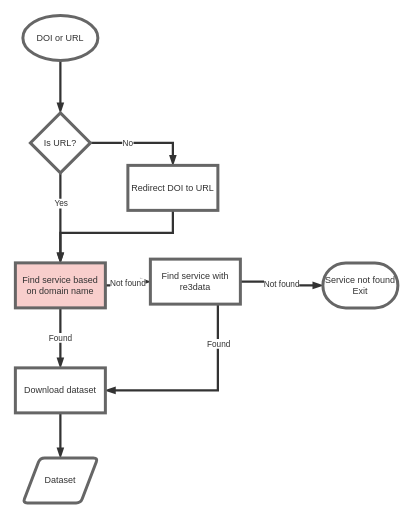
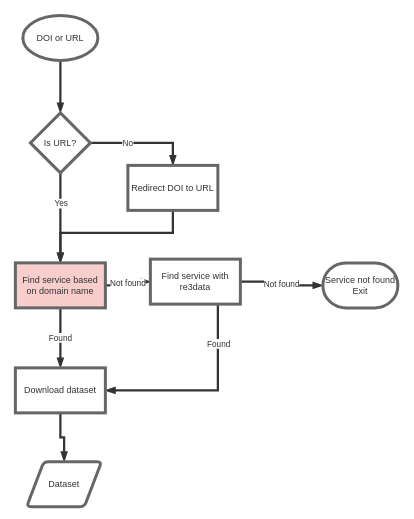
  <mxCell id="0" />
  <mxCell id="1" parent="0" />
  <mxCell id="2" value="" style="edgeStyle=orthogonalEdgeStyle;rounded=0;orthogonalLoop=1;jettySize=auto;html=1;fontColor=#333333;strokeColor=#333333;strokeWidth=3;endArrow=blockThin;endFill=1;" edge="1" parent="1" source="3" target="7"><mxGeometry relative="1" as="geometry" /></mxCell>
  <mxCell id="3" value="DOI or URL" style="strokeWidth=4;html=1;shape=mxgraph.flowchart.start_1;whiteSpace=wrap;strokeColor=#666666;fontColor=#333333;" vertex="1" parent="1"><mxGeometry x="30" y="20" width="100" height="60" as="geometry" /></mxCell>
  <mxCell id="4" value="No" style="edgeStyle=orthogonalEdgeStyle;rounded=0;orthogonalLoop=1;jettySize=auto;html=1;entryX=0.5;entryY=0;entryDx=0;entryDy=0;fontColor=#333333;strokeColor=#333333;strokeWidth=3;endArrow=blockThin;endFill=1;" edge="1" parent="1" source="7" target="9"><mxGeometry x="-0.286" relative="1" as="geometry"><Array as="points"><mxPoint x="230" y="190" /></Array><mxPoint as="offset" /></mxGeometry></mxCell>
  <mxCell id="5" value="" style="edgeStyle=orthogonalEdgeStyle;rounded=0;orthogonalLoop=1;jettySize=auto;html=1;fontColor=#333333;strokeColor=#333333;strokeWidth=3;endArrow=blockThin;endFill=1;" edge="1" parent="1" source="7" target="12"><mxGeometry relative="1" as="geometry" /></mxCell>
  <mxCell id="6" value="Yes" style="edgeLabel;html=1;align=center;verticalAlign=middle;resizable=0;points=[];fontColor=#333333;" vertex="1" connectable="0" parent="5"><mxGeometry x="-0.204" y="-1" relative="1" as="geometry"><mxPoint x="1" y="-8" as="offset" /></mxGeometry></mxCell>
  <mxCell id="7" value="Is URL?" style="rhombus;whiteSpace=wrap;html=1;strokeWidth=4;strokeColor=#666666;fontColor=#333333;" vertex="1" parent="1"><mxGeometry x="40" y="150" width="80" height="80" as="geometry" /></mxCell>
  <mxCell id="8" style="edgeStyle=orthogonalEdgeStyle;rounded=0;orthogonalLoop=1;jettySize=auto;html=1;entryX=0.5;entryY=0;entryDx=0;entryDy=0;fontColor=#333333;strokeColor=#333333;strokeWidth=3;endArrow=blockThin;endFill=1;" edge="1" parent="1" source="9" target="12"><mxGeometry relative="1" as="geometry"><Array as="points"><mxPoint x="230" y="310" /><mxPoint x="80" y="310" /></Array></mxGeometry></mxCell>
  <mxCell id="9" value="Redirect DOI to URL" style="whiteSpace=wrap;html=1;strokeWidth=4;strokeColor=#666666;fontColor=#333333;" vertex="1" parent="1"><mxGeometry x="170" y="220" width="120" height="60" as="geometry" /></mxCell>
  <mxCell id="10" value="Not found" style="edgeStyle=orthogonalEdgeStyle;rounded=0;orthogonalLoop=1;jettySize=auto;html=1;fontColor=#333333;strokeColor=#333333;strokeWidth=3;endArrow=blockThin;endFill=1;" edge="1" parent="1" source="12" target="16"><mxGeometry relative="1" as="geometry" /></mxCell>
  <mxCell id="11" value="Found" style="edgeStyle=orthogonalEdgeStyle;rounded=0;orthogonalLoop=1;jettySize=auto;html=1;fontColor=#333333;strokeColor=#333333;strokeWidth=3;endArrow=blockThin;endFill=1;" edge="1" parent="1" source="12" target="19"><mxGeometry relative="1" as="geometry" /></mxCell>
  <mxCell id="12" value="Find service based&lt;br&gt;on domain name" style="whiteSpace=wrap;html=1;strokeWidth=4;strokeColor=#666666;fontColor=#333333;fillColor=#f8cecc;" vertex="1" parent="1"><mxGeometry x="20" y="350" width="120" height="60" as="geometry" /></mxCell>
  <mxCell id="13" value="Not found" style="edgeStyle=orthogonalEdgeStyle;rounded=0;orthogonalLoop=1;jettySize=auto;html=1;fontColor=#333333;strokeColor=#333333;strokeWidth=3;endArrow=blockThin;endFill=1;" edge="1" parent="1" source="16" target="17"><mxGeometry relative="1" as="geometry" /></mxCell>
  <mxCell id="14" style="edgeStyle=orthogonalEdgeStyle;rounded=0;orthogonalLoop=1;jettySize=auto;html=1;entryX=1;entryY=0.5;entryDx=0;entryDy=0;fontColor=#333333;strokeColor=#333333;strokeWidth=3;endArrow=blockThin;endFill=1;" edge="1" parent="1" source="16" target="19"><mxGeometry relative="1" as="geometry"><mxPoint x="190" y="520" as="targetPoint" /><Array as="points"><mxPoint x="290" y="520" /></Array></mxGeometry></mxCell>
  <mxCell id="15" value="Found" style="edgeLabel;html=1;align=center;verticalAlign=middle;resizable=0;points=[];fontColor=#333333;" vertex="1" connectable="0" parent="14"><mxGeometry x="-0.608" relative="1" as="geometry"><mxPoint as="offset" /></mxGeometry></mxCell>
  <mxCell id="16" value="Find service with re3data" style="whiteSpace=wrap;html=1;strokeWidth=4;strokeColor=#666666;fontColor=#333333;" vertex="1" parent="1"><mxGeometry x="200" y="345" width="120" height="60" as="geometry" /></mxCell>
  <mxCell id="17" value="Service not found&lt;br&gt;Exit" style="strokeWidth=4;html=1;shape=mxgraph.flowchart.terminator;whiteSpace=wrap;strokeColor=#666666;fontColor=#333333;" vertex="1" parent="1"><mxGeometry x="430" y="350" width="100" height="60" as="geometry" /></mxCell>
  <mxCell id="18" style="edgeStyle=orthogonalEdgeStyle;rounded=0;orthogonalLoop=1;jettySize=auto;html=1;entryX=0.5;entryY=0;entryDx=0;entryDy=0;fontColor=#333333;strokeColor=#333333;strokeWidth=3;endArrow=blockThin;endFill=1;" edge="1" parent="1" source="19" target="20"><mxGeometry relative="1" as="geometry" /></mxCell>
  <mxCell id="19" value="Download dataset" style="whiteSpace=wrap;html=1;strokeWidth=4;strokeColor=#666666;fontColor=#333333;" vertex="1" parent="1"><mxGeometry x="20" y="490" width="120" height="60" as="geometry" /></mxCell>
- <mxCell id="20" value="Dataset" style="shape=parallelogram;html=1;strokeWidth=4;perimeter=parallelogramPerimeter;whiteSpace=wrap;rounded=1;arcSize=12;size=0.23;strokeColor=#666666;fontColor=#333333;" vertex="1" parent="1"><mxGeometry x="30" y="610" width="100" height="60" as="geometry" /></mxCell>
+ <mxCell id="20" value="Dataset" style="shape=parallelogram;html=1;strokeWidth=4;perimeter=parallelogramPerimeter;whiteSpace=wrap;rounded=1;arcSize=12;size=0.23;strokeColor=#666666;fontColor=#333333;" vertex="1" parent="1"><mxGeometry x="35" y="615" width="100" height="60" as="geometry" /></mxCell>
